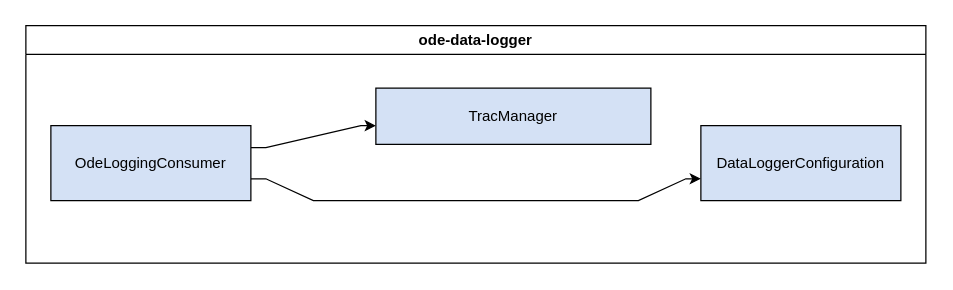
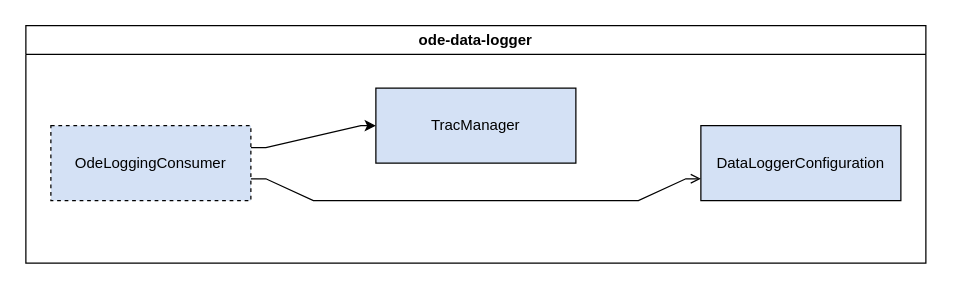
  <mxCell id="0" />
  <mxCell id="1" parent="0" />
  <mxCell id="2" style="edgeStyle=orthogonalEdgeStyle;rounded=0;orthogonalLoop=1;jettySize=auto;html=1;noEdgeStyle=1;orthogonal=1;" edge="1" parent="1" source="4" target="5"><mxGeometry relative="1" as="geometry"><Array as="points"><mxPoint x="212" y="117.5" /><mxPoint x="288" y="100" /></Array></mxGeometry></mxCell>
- <mxCell id="3" style="edgeStyle=orthogonalEdgeStyle;rounded=0;orthogonalLoop=1;jettySize=auto;html=1;noEdgeStyle=1;orthogonal=1;" edge="1" parent="1" source="4" target="6"><mxGeometry relative="1" as="geometry"><Array as="points"><mxPoint x="212" y="142.5" /><mxPoint x="250" y="160" /><mxPoint x="510" y="160" /><mxPoint x="548" y="142.5" /></Array></mxGeometry></mxCell>
- <mxCell id="4" value="OdeLoggingConsumer" style="rounded=0;whiteSpace=wrap;html=1;fillColor=#D4E1F5;container=0;" parent="1" vertex="1"><mxGeometry y="100" width="160" height="60" as="geometry" x="40" /></mxCell>
- <mxCell id="5" value="TracManager" style="rounded=0;whiteSpace=wrap;html=1;fillColor=#D4E1F5;container=0;" vertex="1" parent="1"><mxGeometry x="300" y="70" width="220" height="45" as="geometry" /></mxCell>
+ <mxCell id="3" style="edgeStyle=orthogonalEdgeStyle;rounded=0;orthogonalLoop=1;jettySize=auto;html=1;noEdgeStyle=1;orthogonal=1;endArrow=open;" edge="1" parent="1" source="4" target="6"><mxGeometry relative="1" as="geometry"><Array as="points"><mxPoint x="212" y="142.5" /><mxPoint x="250" y="160" /><mxPoint x="510" y="160" /><mxPoint x="548" y="142.5" /></Array></mxGeometry></mxCell>
+ <mxCell id="4" value="OdeLoggingConsumer" style="rounded=0;whiteSpace=wrap;html=1;fillColor=#D4E1F5;container=0;dashed=1;" parent="1" vertex="1"><mxGeometry y="100" width="160" height="60" as="geometry" x="40" /></mxCell>
+ <mxCell id="5" value="TracManager" style="rounded=0;whiteSpace=wrap;html=1;fillColor=#D4E1F5;container=0;" vertex="1" parent="1"><mxGeometry x="300" width="160" height="60" as="geometry" y="70" /></mxCell>
  <mxCell id="6" value="DataLoggerConfiguration" style="rounded=0;whiteSpace=wrap;html=1;fillColor=#D4E1F5;container=0;" vertex="1" parent="1"><mxGeometry x="560" y="100" width="160" height="60" as="geometry" /></mxCell>
  <mxCell id="7" value="ode-data-logger" style="swimlane;whiteSpace=wrap;html=1;" vertex="1" parent="1"><mxGeometry x="20" y="20" width="720" height="190" as="geometry" /></mxCell>
